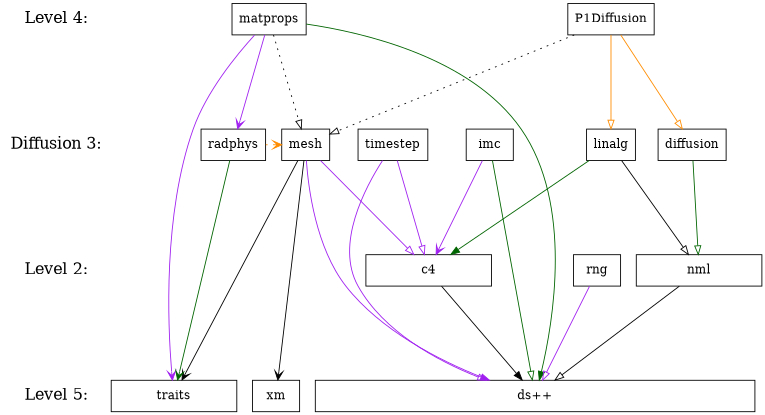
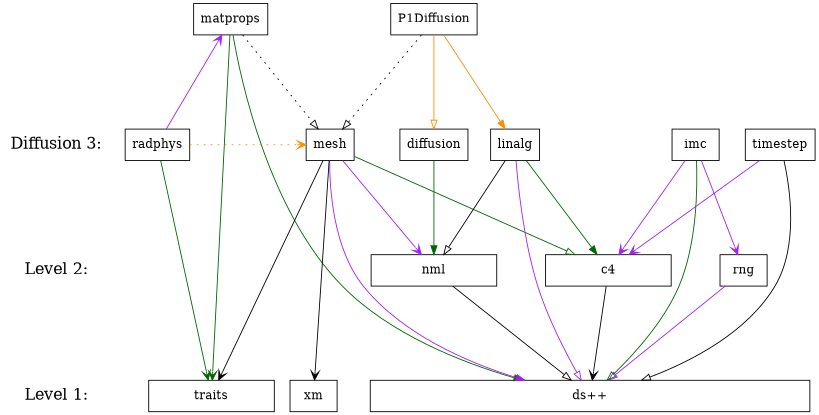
  digraph {
    ranksep=1.5
    node [shape=box]
    edge [arrowhead=onormal color=purple]
-   n1 [fontsize=18 label="Level 5:" shape=plaintext]
+   n1 [fontsize=18 label="Level 1:" shape=plaintext]
    n2 [label="ds++" width=7]
    n3 [label=traits width=2]
    n4 [label=xm]
-   n5 [fontsize=18 label="Level 4:" shape=plaintext]
    n6 [label=P1Diffusion]
    n7 [label=matprops]
    n8 [fontsize=18 label="Level 2:" shape=plaintext]
    n9 [label=c4 width=2]
    n10 [label=rng]
    n11 [label=nml width=2]
    n12 [fontsize=18 label="Diffusion 3:" shape=plaintext]
    n13 [label=mesh]
    n14 [label=diffusion]
    n15 [label=imc]
    n16 [label=linalg]
    n17 [label=radphys]
    n18 [label=timestep]
    subgraph sub_1 {
      rank=same
      n1
      n2
      n3
      n4
    }
    subgraph sub_2 {
      rank=same
-     n5
      n6
      n7
    }
    subgraph sub_3 {
      rank=same
      n8
      n9
      n10
      n11
    }
    subgraph sub_4 {
      rank=same
      n12
      n13
      n14
      n15
      n16
      n17
      n18
    }
-   n5 -> n12 [style=invis arrowhead="" color=""]
    n6 -> n13 [color=black style=dotted]
    n6 -> n14 [color=darkorange]
-   n6 -> n16 [color=darkorange]
+   n6 -> n16 [arrowhead=normal color=darkorange]
    n7 -> n2 [arrowhead=normal color=darkgreen]
-   n7 -> n3 [arrowhead=vee]
+   n7 -> n3 [arrowhead=vee color=darkgreen]
    n7 -> n13 [color=black style=dotted]
-   n7 -> n17 [arrowhead=vee]
+   n17 -> n7 [arrowhead=vee]
    n8 -> n1 [style=invis arrowhead="" color=""]
-   n9 -> n2 [arrowhead=normal color=black]
+   n9 -> n2 [arrowhead=vee color=black]
    n10 -> n2
    n11 -> n2 [color=black]
    n12 -> n8 [style=invis arrowhead="" color=""]
    n13 -> n2 [arrowhead=normal]
    n13 -> n3 [arrowhead=vee color=black]
    n13 -> n4 [arrowhead=vee color=black]
-   n13 -> n9
-   n14 -> n11 [color=darkgreen]
+   n13 -> n9 [color=darkgreen]
+   n13 -> n11 [arrowhead=vee]
+   n14 -> n11 [arrowhead=normal color=darkgreen]
    n15 -> n2 [color=darkgreen]
    n15 -> n9 [arrowhead=vee]
+   n15 -> n10 [arrowhead=vee]
+   n16 -> n2
    n16 -> n9 [arrowhead=normal color=darkgreen]
    n16 -> n11 [color=black]
    n17 -> n3 [arrowhead=vee color=darkgreen]
    n17 -> n13 [arrowhead=vee color=darkorange style=dotted]
-   n18 -> n2
-   n18 -> n9
+   n18 -> n2 [color=black]
+   n18 -> n9 [arrowhead=vee]
  }
